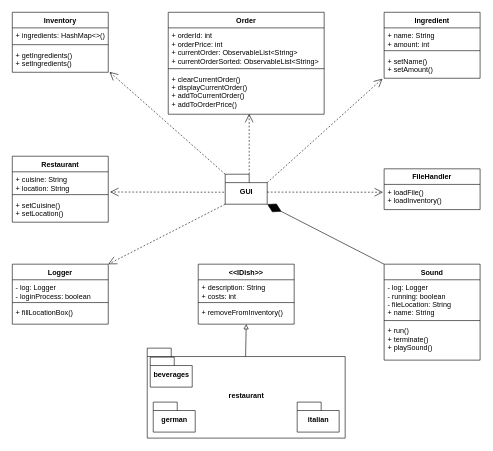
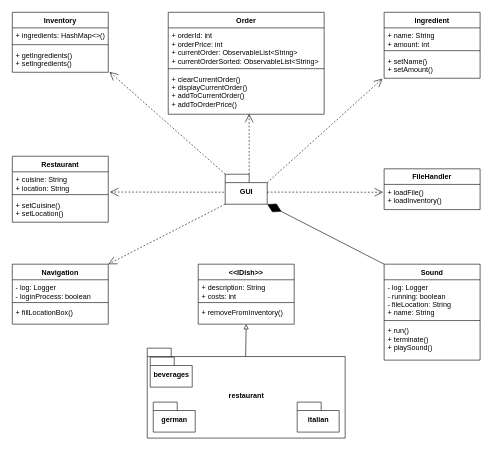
  <mxCell id="0" />
  <mxCell id="1" parent="0" />
  <mxCell id="2" style="edgeStyle=orthogonalEdgeStyle;rounded=0;orthogonalLoop=1;jettySize=auto;html=1;entryX=0.5;entryY=1;entryDx=0;entryDy=0;entryPerimeter=0;endArrow=block;endFill=0;exitX=0.497;exitY=0.101;exitDx=0;exitDy=0;exitPerimeter=0;" edge="1" parent="1" source="11" target="30"><mxGeometry relative="1" as="geometry"><Array as="points"><mxPoint x="410" y="595" /></Array></mxGeometry></mxCell>
  <mxCell id="3" value="Ingredient" style="swimlane;fontStyle=1;align=center;verticalAlign=top;childLayout=stackLayout;horizontal=1;startSize=26;horizontalStack=0;resizeParent=1;resizeParentMax=0;resizeLast=0;collapsible=1;marginBottom=0;" vertex="1" parent="1"><mxGeometry x="640" y="20" width="160" height="110" as="geometry" /></mxCell>
  <mxCell id="4" value="+ name: String&#10;+ amount: int" style="text;strokeColor=none;fillColor=none;align=left;verticalAlign=top;spacingLeft=4;spacingRight=4;overflow=hidden;rotatable=0;points=[[0,0.5],[1,0.5]];portConstraint=eastwest;" vertex="1" parent="3"><mxGeometry y="26" width="160" height="34" as="geometry" /></mxCell>
  <mxCell id="5" value="" style="line;strokeWidth=1;fillColor=none;align=left;verticalAlign=middle;spacingTop=-1;spacingLeft=3;spacingRight=3;rotatable=0;labelPosition=right;points=[];portConstraint=eastwest;" vertex="1" parent="3"><mxGeometry y="60" width="160" height="8" as="geometry" /></mxCell>
  <mxCell id="6" value="+ setName()&#10;+ setAmount()" style="text;strokeColor=none;fillColor=none;align=left;verticalAlign=top;spacingLeft=4;spacingRight=4;overflow=hidden;rotatable=0;points=[[0,0.5],[1,0.5]];portConstraint=eastwest;" vertex="1" parent="3"><mxGeometry y="68" width="160" height="42" as="geometry" /></mxCell>
  <mxCell id="7" value="Inventory" style="swimlane;fontStyle=1;align=center;verticalAlign=top;childLayout=stackLayout;horizontal=1;startSize=26;horizontalStack=0;resizeParent=1;resizeParentMax=0;resizeLast=0;collapsible=1;marginBottom=0;" parent="1" vertex="1"><mxGeometry x="20" y="20" width="160" height="100" as="geometry" /></mxCell>
  <mxCell id="8" value="+ ingredients: HashMap&lt;&gt;()" style="text;strokeColor=none;fillColor=none;align=left;verticalAlign=top;spacingLeft=4;spacingRight=4;overflow=hidden;rotatable=0;points=[[0,0.5],[1,0.5]];portConstraint=eastwest;" parent="7" vertex="1"><mxGeometry y="26" width="160" height="24" as="geometry" /></mxCell>
  <mxCell id="9" value="" style="line;strokeWidth=1;fillColor=none;align=left;verticalAlign=middle;spacingTop=-1;spacingLeft=3;spacingRight=3;rotatable=0;labelPosition=right;points=[];portConstraint=eastwest;" parent="7" vertex="1"><mxGeometry y="50" width="160" height="8" as="geometry" /></mxCell>
  <mxCell id="10" value="+ getIngredients()&#10;+ setIngredients()" style="text;strokeColor=none;fillColor=none;align=left;verticalAlign=top;spacingLeft=4;spacingRight=4;overflow=hidden;rotatable=0;points=[[0,0.5],[1,0.5]];portConstraint=eastwest;" parent="7" vertex="1"><mxGeometry y="58" width="160" height="42" as="geometry" /></mxCell>
  <mxCell id="11" value="restaurant" style="shape=folder;fontStyle=1;spacingTop=10;tabWidth=40;tabHeight=14;tabPosition=left;html=1;" vertex="1" parent="1"><mxGeometry x="245" y="580" width="330" height="150" as="geometry" /></mxCell>
  <mxCell id="12" value="beverages" style="shape=folder;fontStyle=1;spacingTop=10;tabWidth=40;tabHeight=14;tabPosition=left;html=1;" vertex="1" parent="1"><mxGeometry x="250" y="595" width="70" height="50" as="geometry" /></mxCell>
  <mxCell id="13" value="german" style="shape=folder;fontStyle=1;spacingTop=10;tabWidth=40;tabHeight=14;tabPosition=left;html=1;" vertex="1" parent="1"><mxGeometry x="255" y="670" width="70" height="50" as="geometry" /></mxCell>
  <mxCell id="14" value="italian" style="shape=folder;fontStyle=1;spacingTop=10;tabWidth=40;tabHeight=14;tabPosition=left;html=1;" vertex="1" parent="1"><mxGeometry x="495" y="670" width="70" height="50" as="geometry" /></mxCell>
  <mxCell id="15" value="GUI" style="shape=folder;fontStyle=1;spacingTop=10;tabWidth=40;tabHeight=14;tabPosition=left;html=1;" vertex="1" parent="1"><mxGeometry x="375" y="290" width="70" height="50" as="geometry" /></mxCell>
  <mxCell id="16" value="" style="endArrow=diamondThin;endFill=1;endSize=24;html=1;exitX=0;exitY=0;exitDx=0;exitDy=0;entryX=0;entryY=0;entryDx=70;entryDy=50;entryPerimeter=0;" edge="1" parent="1" source="38" target="15"><mxGeometry width="160" relative="1" as="geometry"><mxPoint x="480" y="350" as="sourcePoint" /><mxPoint x="400" y="360" as="targetPoint" /></mxGeometry></mxCell>
  <mxCell id="17" value="Order" style="swimlane;fontStyle=1;align=center;verticalAlign=top;childLayout=stackLayout;horizontal=1;startSize=26;horizontalStack=0;resizeParent=1;resizeParentMax=0;resizeLast=0;collapsible=1;marginBottom=0;" vertex="1" parent="1"><mxGeometry x="280" y="20" width="260" height="170" as="geometry" /></mxCell>
  <mxCell id="18" value="+ orderId: int&#10;+ orderPrice: int&#10;+ currentOrder: ObservableList&lt;String&gt;&#10;+ currentOrderSorted: ObservableList&lt;String&gt;" style="text;strokeColor=none;fillColor=none;align=left;verticalAlign=top;spacingLeft=4;spacingRight=4;overflow=hidden;rotatable=0;points=[[0,0.5],[1,0.5]];portConstraint=eastwest;" vertex="1" parent="17"><mxGeometry y="26" width="260" height="64" as="geometry" /></mxCell>
  <mxCell id="19" value="" style="line;strokeWidth=1;fillColor=none;align=left;verticalAlign=middle;spacingTop=-1;spacingLeft=3;spacingRight=3;rotatable=0;labelPosition=right;points=[];portConstraint=eastwest;" vertex="1" parent="17"><mxGeometry y="90" width="260" height="8" as="geometry" /></mxCell>
  <mxCell id="20" value="+ clearCurrentOrder()&#10;+ displayCurrentOrder()&#10;+ addToCurrentOrder()&#10;+ addToOrderPrice()" style="text;strokeColor=none;fillColor=none;align=left;verticalAlign=top;spacingLeft=4;spacingRight=4;overflow=hidden;rotatable=0;points=[[0,0.5],[1,0.5]];portConstraint=eastwest;" vertex="1" parent="17"><mxGeometry y="98" width="260" height="72" as="geometry" /></mxCell>
  <mxCell id="21" value="FileHandler" style="swimlane;fontStyle=1;align=center;verticalAlign=top;childLayout=stackLayout;horizontal=1;startSize=26;horizontalStack=0;resizeParent=1;resizeParentMax=0;resizeLast=0;collapsible=1;marginBottom=0;" parent="1" vertex="1"><mxGeometry x="640" y="281" width="160" height="68" as="geometry" /></mxCell>
  <mxCell id="22" value="+ loadFile()&#10;+ loadInventory()" style="text;strokeColor=none;fillColor=none;align=left;verticalAlign=top;spacingLeft=4;spacingRight=4;overflow=hidden;rotatable=0;points=[[0,0.5],[1,0.5]];portConstraint=eastwest;" parent="21" vertex="1"><mxGeometry y="26" width="160" height="42" as="geometry" /></mxCell>
  <mxCell id="23" value="Restaurant" style="swimlane;fontStyle=1;align=center;verticalAlign=top;childLayout=stackLayout;horizontal=1;startSize=26;horizontalStack=0;resizeParent=1;resizeParentMax=0;resizeLast=0;collapsible=1;marginBottom=0;" parent="1" vertex="1"><mxGeometry x="20" y="260" width="160" height="110" as="geometry" /></mxCell>
  <mxCell id="24" value="+ cuisine: String&#10;+ location: String" style="text;strokeColor=none;fillColor=none;align=left;verticalAlign=top;spacingLeft=4;spacingRight=4;overflow=hidden;rotatable=0;points=[[0,0.5],[1,0.5]];portConstraint=eastwest;" parent="23" vertex="1"><mxGeometry y="26" width="160" height="34" as="geometry" /></mxCell>
  <mxCell id="25" value="" style="line;strokeWidth=1;fillColor=none;align=left;verticalAlign=middle;spacingTop=-1;spacingLeft=3;spacingRight=3;rotatable=0;labelPosition=right;points=[];portConstraint=eastwest;" parent="23" vertex="1"><mxGeometry y="60" width="160" height="8" as="geometry" /></mxCell>
  <mxCell id="26" value="+ setCuisine()&#10;+ setLocation()" style="text;strokeColor=none;fillColor=none;align=left;verticalAlign=top;spacingLeft=4;spacingRight=4;overflow=hidden;rotatable=0;points=[[0,0.5],[1,0.5]];portConstraint=eastwest;" parent="23" vertex="1"><mxGeometry y="68" width="160" height="42" as="geometry" /></mxCell>
  <mxCell id="27" value="&lt;&lt;IDish&gt;&gt;" style="swimlane;fontStyle=1;align=center;verticalAlign=top;childLayout=stackLayout;horizontal=1;startSize=26;horizontalStack=0;resizeParent=1;resizeParentMax=0;resizeLast=0;collapsible=1;marginBottom=0;" vertex="1" parent="1"><mxGeometry x="330" y="440" width="160" height="100" as="geometry" /></mxCell>
  <mxCell id="28" value="+ description: String&#10;+ costs: int" style="text;strokeColor=none;fillColor=none;align=left;verticalAlign=top;spacingLeft=4;spacingRight=4;overflow=hidden;rotatable=0;points=[[0,0.5],[1,0.5]];portConstraint=eastwest;" vertex="1" parent="27"><mxGeometry y="26" width="160" height="34" as="geometry" /></mxCell>
  <mxCell id="29" value="" style="line;strokeWidth=1;fillColor=none;align=left;verticalAlign=middle;spacingTop=-1;spacingLeft=3;spacingRight=3;rotatable=0;labelPosition=right;points=[];portConstraint=eastwest;" vertex="1" parent="27"><mxGeometry y="60" width="160" height="8" as="geometry" /></mxCell>
  <mxCell id="30" value="+ removeFromInventory()" style="text;strokeColor=none;fillColor=none;align=left;verticalAlign=top;spacingLeft=4;spacingRight=4;overflow=hidden;rotatable=0;points=[[0,0.5],[1,0.5]];portConstraint=eastwest;" vertex="1" parent="27"><mxGeometry y="68" width="160" height="32" as="geometry" /></mxCell>
  <mxCell id="31" value="" style="endArrow=open;endSize=12;dashed=1;html=1;exitX=0;exitY=0;exitDx=0;exitDy=50;exitPerimeter=0;entryX=1;entryY=0;entryDx=0;entryDy=0;" edge="1" parent="1" source="15" target="34"><mxGeometry width="160" relative="1" as="geometry"><mxPoint x="293" y="370" as="sourcePoint" /><mxPoint x="263" y="410" as="targetPoint" /></mxGeometry></mxCell>
  <mxCell id="32" value="" style="endArrow=open;endSize=12;dashed=1;html=1;entryX=-0.017;entryY=1.016;entryDx=0;entryDy=0;entryPerimeter=0;exitX=0;exitY=0;exitDx=70;exitDy=14;exitPerimeter=0;" edge="1" parent="1" source="15" target="6"><mxGeometry width="160" relative="1" as="geometry"><mxPoint x="453" y="315" as="sourcePoint" /><mxPoint x="483" y="240" as="targetPoint" /></mxGeometry></mxCell>
  <mxCell id="33" value="" style="endArrow=open;endSize=12;dashed=1;html=1;entryX=1.013;entryY=0.986;entryDx=0;entryDy=0;entryPerimeter=0;exitX=0;exitY=0;exitDx=0;exitDy=0;exitPerimeter=0;" edge="1" parent="1" source="15" target="10"><mxGeometry width="160" relative="1" as="geometry"><mxPoint x="23" y="230" as="sourcePoint" /><mxPoint x="183" y="230" as="targetPoint" /></mxGeometry></mxCell>
- <mxCell id="34" value="Logger" style="swimlane;fontStyle=1;align=center;verticalAlign=top;childLayout=stackLayout;horizontal=1;startSize=26;horizontalStack=0;resizeParent=1;resizeParentMax=0;resizeLast=0;collapsible=1;marginBottom=0;" vertex="1" parent="1"><mxGeometry x="20" y="440" width="160" height="100" as="geometry" /></mxCell>
+ <mxCell id="34" value="Navigation" style="swimlane;fontStyle=1;align=center;verticalAlign=top;childLayout=stackLayout;horizontal=1;startSize=26;horizontalStack=0;resizeParent=1;resizeParentMax=0;resizeLast=0;collapsible=1;marginBottom=0;" vertex="1" parent="1"><mxGeometry x="20" y="440" width="160" height="100" as="geometry" /></mxCell>
  <mxCell id="35" value="- log: Logger&#10;- loginProcess: boolean" style="text;strokeColor=none;fillColor=none;align=left;verticalAlign=top;spacingLeft=4;spacingRight=4;overflow=hidden;rotatable=0;points=[[0,0.5],[1,0.5]];portConstraint=eastwest;" vertex="1" parent="34"><mxGeometry y="26" width="160" height="34" as="geometry" /></mxCell>
  <mxCell id="36" value="" style="line;strokeWidth=1;fillColor=none;align=left;verticalAlign=middle;spacingTop=-1;spacingLeft=3;spacingRight=3;rotatable=0;labelPosition=right;points=[];portConstraint=eastwest;" vertex="1" parent="34"><mxGeometry y="60" width="160" height="8" as="geometry" /></mxCell>
  <mxCell id="37" value="+ fillLocationBox()" style="text;strokeColor=none;fillColor=none;align=left;verticalAlign=top;spacingLeft=4;spacingRight=4;overflow=hidden;rotatable=0;points=[[0,0.5],[1,0.5]];portConstraint=eastwest;" vertex="1" parent="34"><mxGeometry y="68" width="160" height="32" as="geometry" /></mxCell>
  <mxCell id="38" value="Sound" style="swimlane;fontStyle=1;align=center;verticalAlign=top;childLayout=stackLayout;horizontal=1;startSize=26;horizontalStack=0;resizeParent=1;resizeParentMax=0;resizeLast=0;collapsible=1;marginBottom=0;" vertex="1" parent="1"><mxGeometry x="640" y="440" width="160" height="160" as="geometry" /></mxCell>
  <mxCell id="39" value="- log: Logger&#10;- running: boolean&#10;- fileLocation: String&#10;+ name: String" style="text;strokeColor=none;fillColor=none;align=left;verticalAlign=top;spacingLeft=4;spacingRight=4;overflow=hidden;rotatable=0;points=[[0,0.5],[1,0.5]];portConstraint=eastwest;" vertex="1" parent="38"><mxGeometry y="26" width="160" height="64" as="geometry" /></mxCell>
  <mxCell id="40" value="" style="line;strokeWidth=1;fillColor=none;align=left;verticalAlign=middle;spacingTop=-1;spacingLeft=3;spacingRight=3;rotatable=0;labelPosition=right;points=[];portConstraint=eastwest;" vertex="1" parent="38"><mxGeometry y="90" width="160" height="8" as="geometry" /></mxCell>
  <mxCell id="41" value="+ run()&#10;+ terminate()&#10;+ playSound()" style="text;strokeColor=none;fillColor=none;align=left;verticalAlign=top;spacingLeft=4;spacingRight=4;overflow=hidden;rotatable=0;points=[[0,0.5],[1,0.5]];portConstraint=eastwest;" vertex="1" parent="38"><mxGeometry y="98" width="160" height="62" as="geometry" /></mxCell>
  <mxCell id="42" value="" style="endArrow=open;endSize=12;dashed=1;html=1;entryX=-0.012;entryY=0.31;entryDx=0;entryDy=0;entryPerimeter=0;exitX=1;exitY=0.596;exitDx=0;exitDy=0;exitPerimeter=0;" edge="1" parent="1" source="15" target="22"><mxGeometry width="160" relative="1" as="geometry"><mxPoint x="453" y="320" as="sourcePoint" /><mxPoint x="603" y="320" as="targetPoint" /></mxGeometry></mxCell>
  <mxCell id="43" value="" style="endArrow=open;endSize=12;dashed=1;html=1;entryX=1.019;entryY=0.99;entryDx=0;entryDy=0;entryPerimeter=0;" edge="1" parent="1" target="24"><mxGeometry width="160" relative="1" as="geometry"><mxPoint x="373" y="320" as="sourcePoint" /><mxPoint x="193" y="310" as="targetPoint" /></mxGeometry></mxCell>
  <mxCell id="44" value="" style="endArrow=open;endSize=12;dashed=1;html=1;exitX=0;exitY=0;exitDx=40;exitDy=0;exitPerimeter=0;entryX=0.519;entryY=0.992;entryDx=0;entryDy=0;entryPerimeter=0;" edge="1" parent="1" source="15" target="20"><mxGeometry width="160" relative="1" as="geometry"><mxPoint x="353" y="270" as="sourcePoint" /><mxPoint x="415" y="200" as="targetPoint" /></mxGeometry></mxCell>
